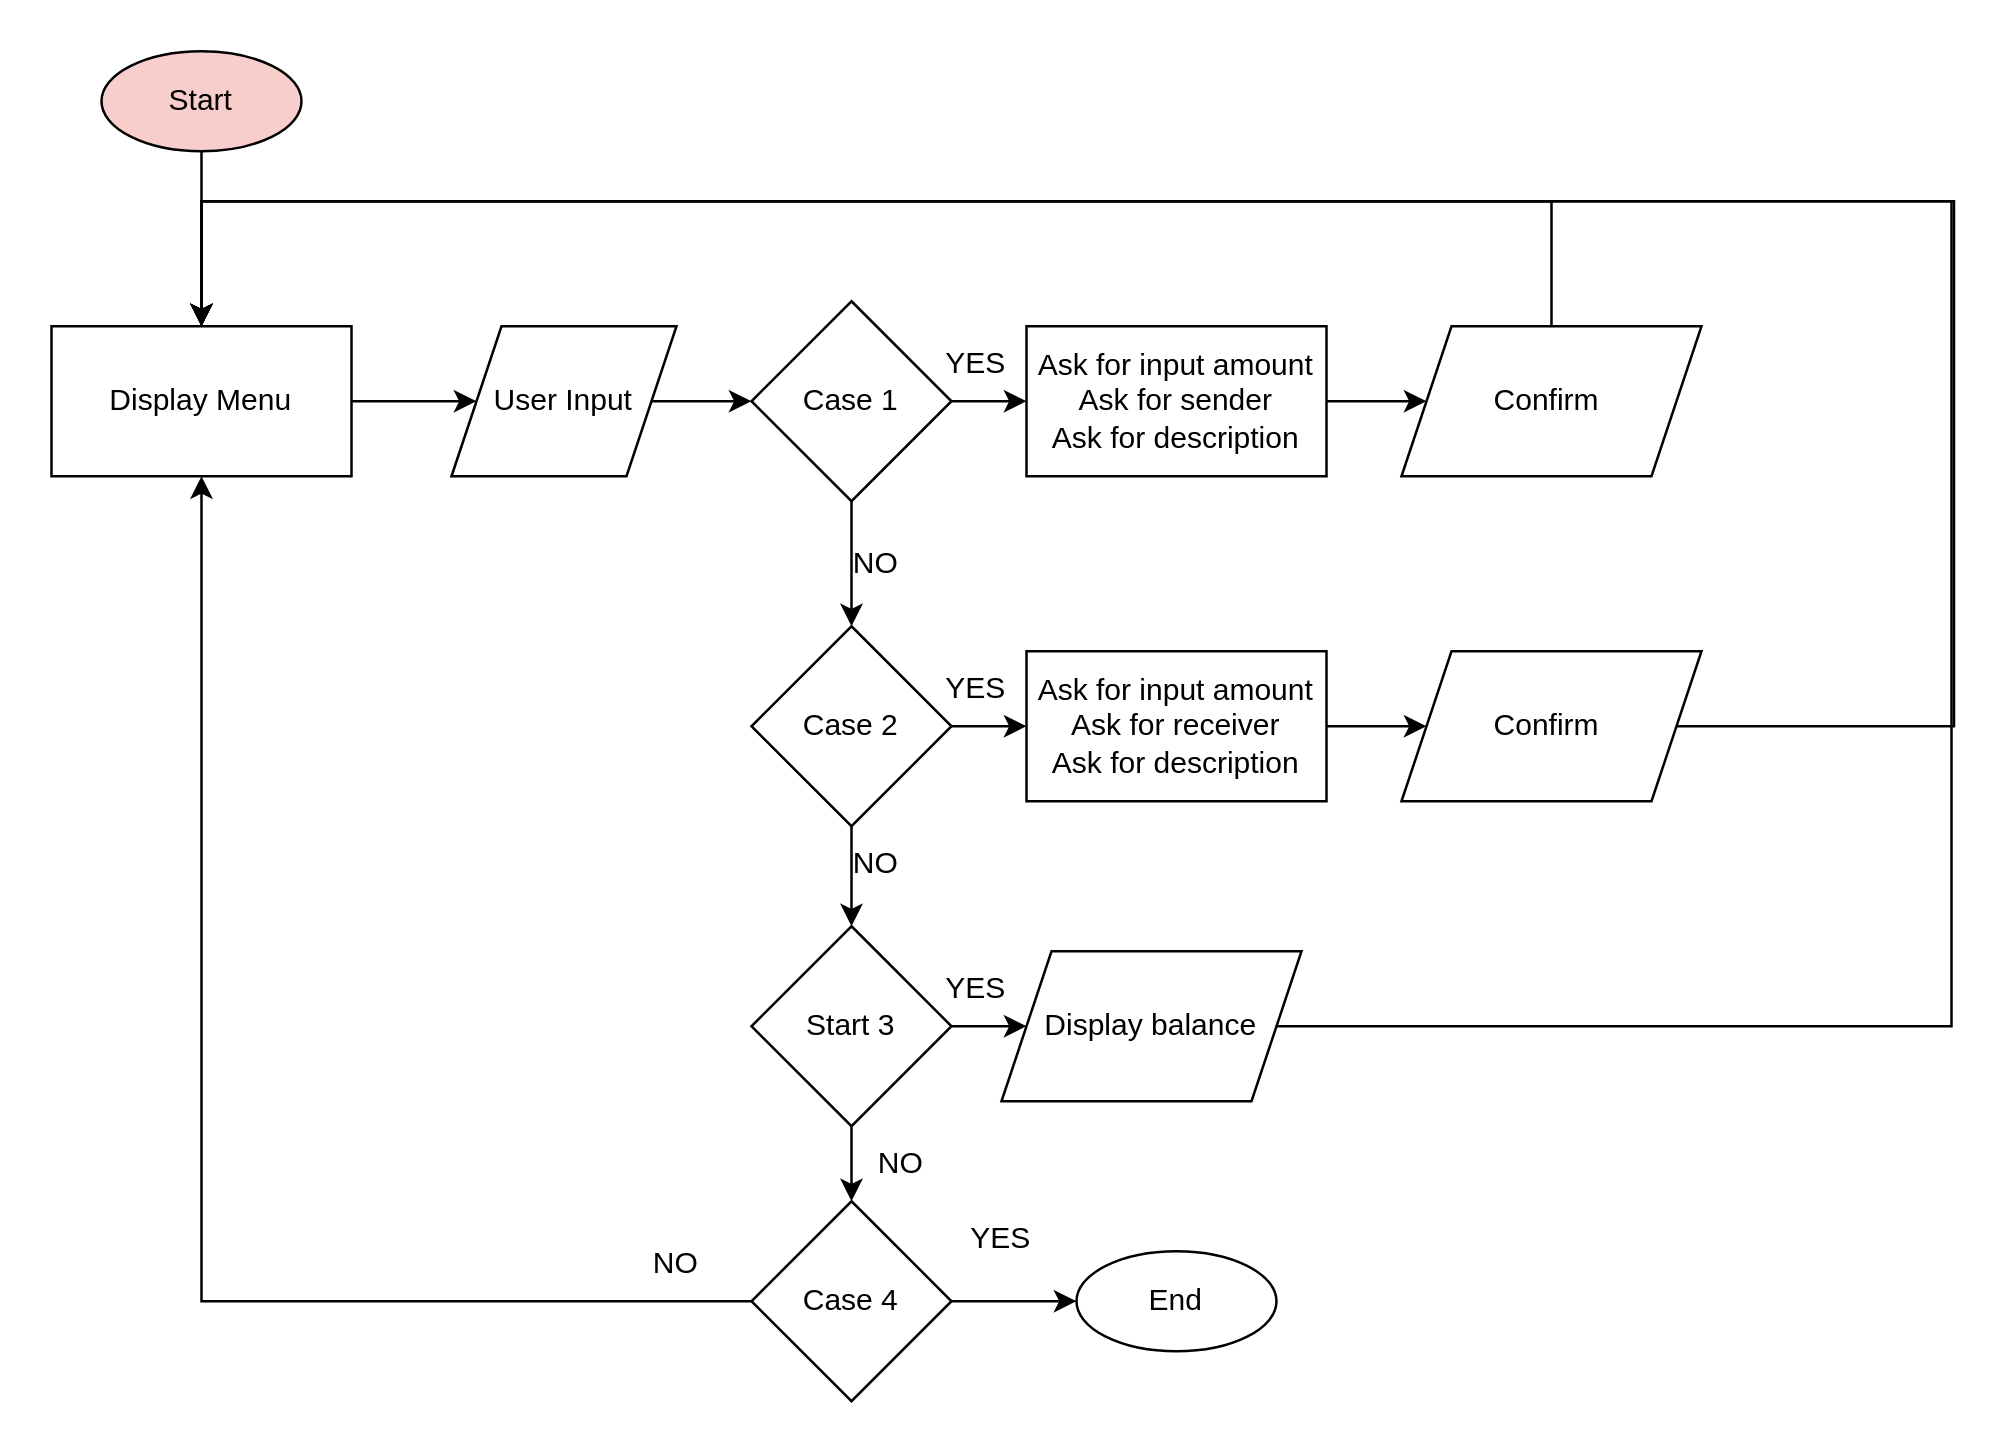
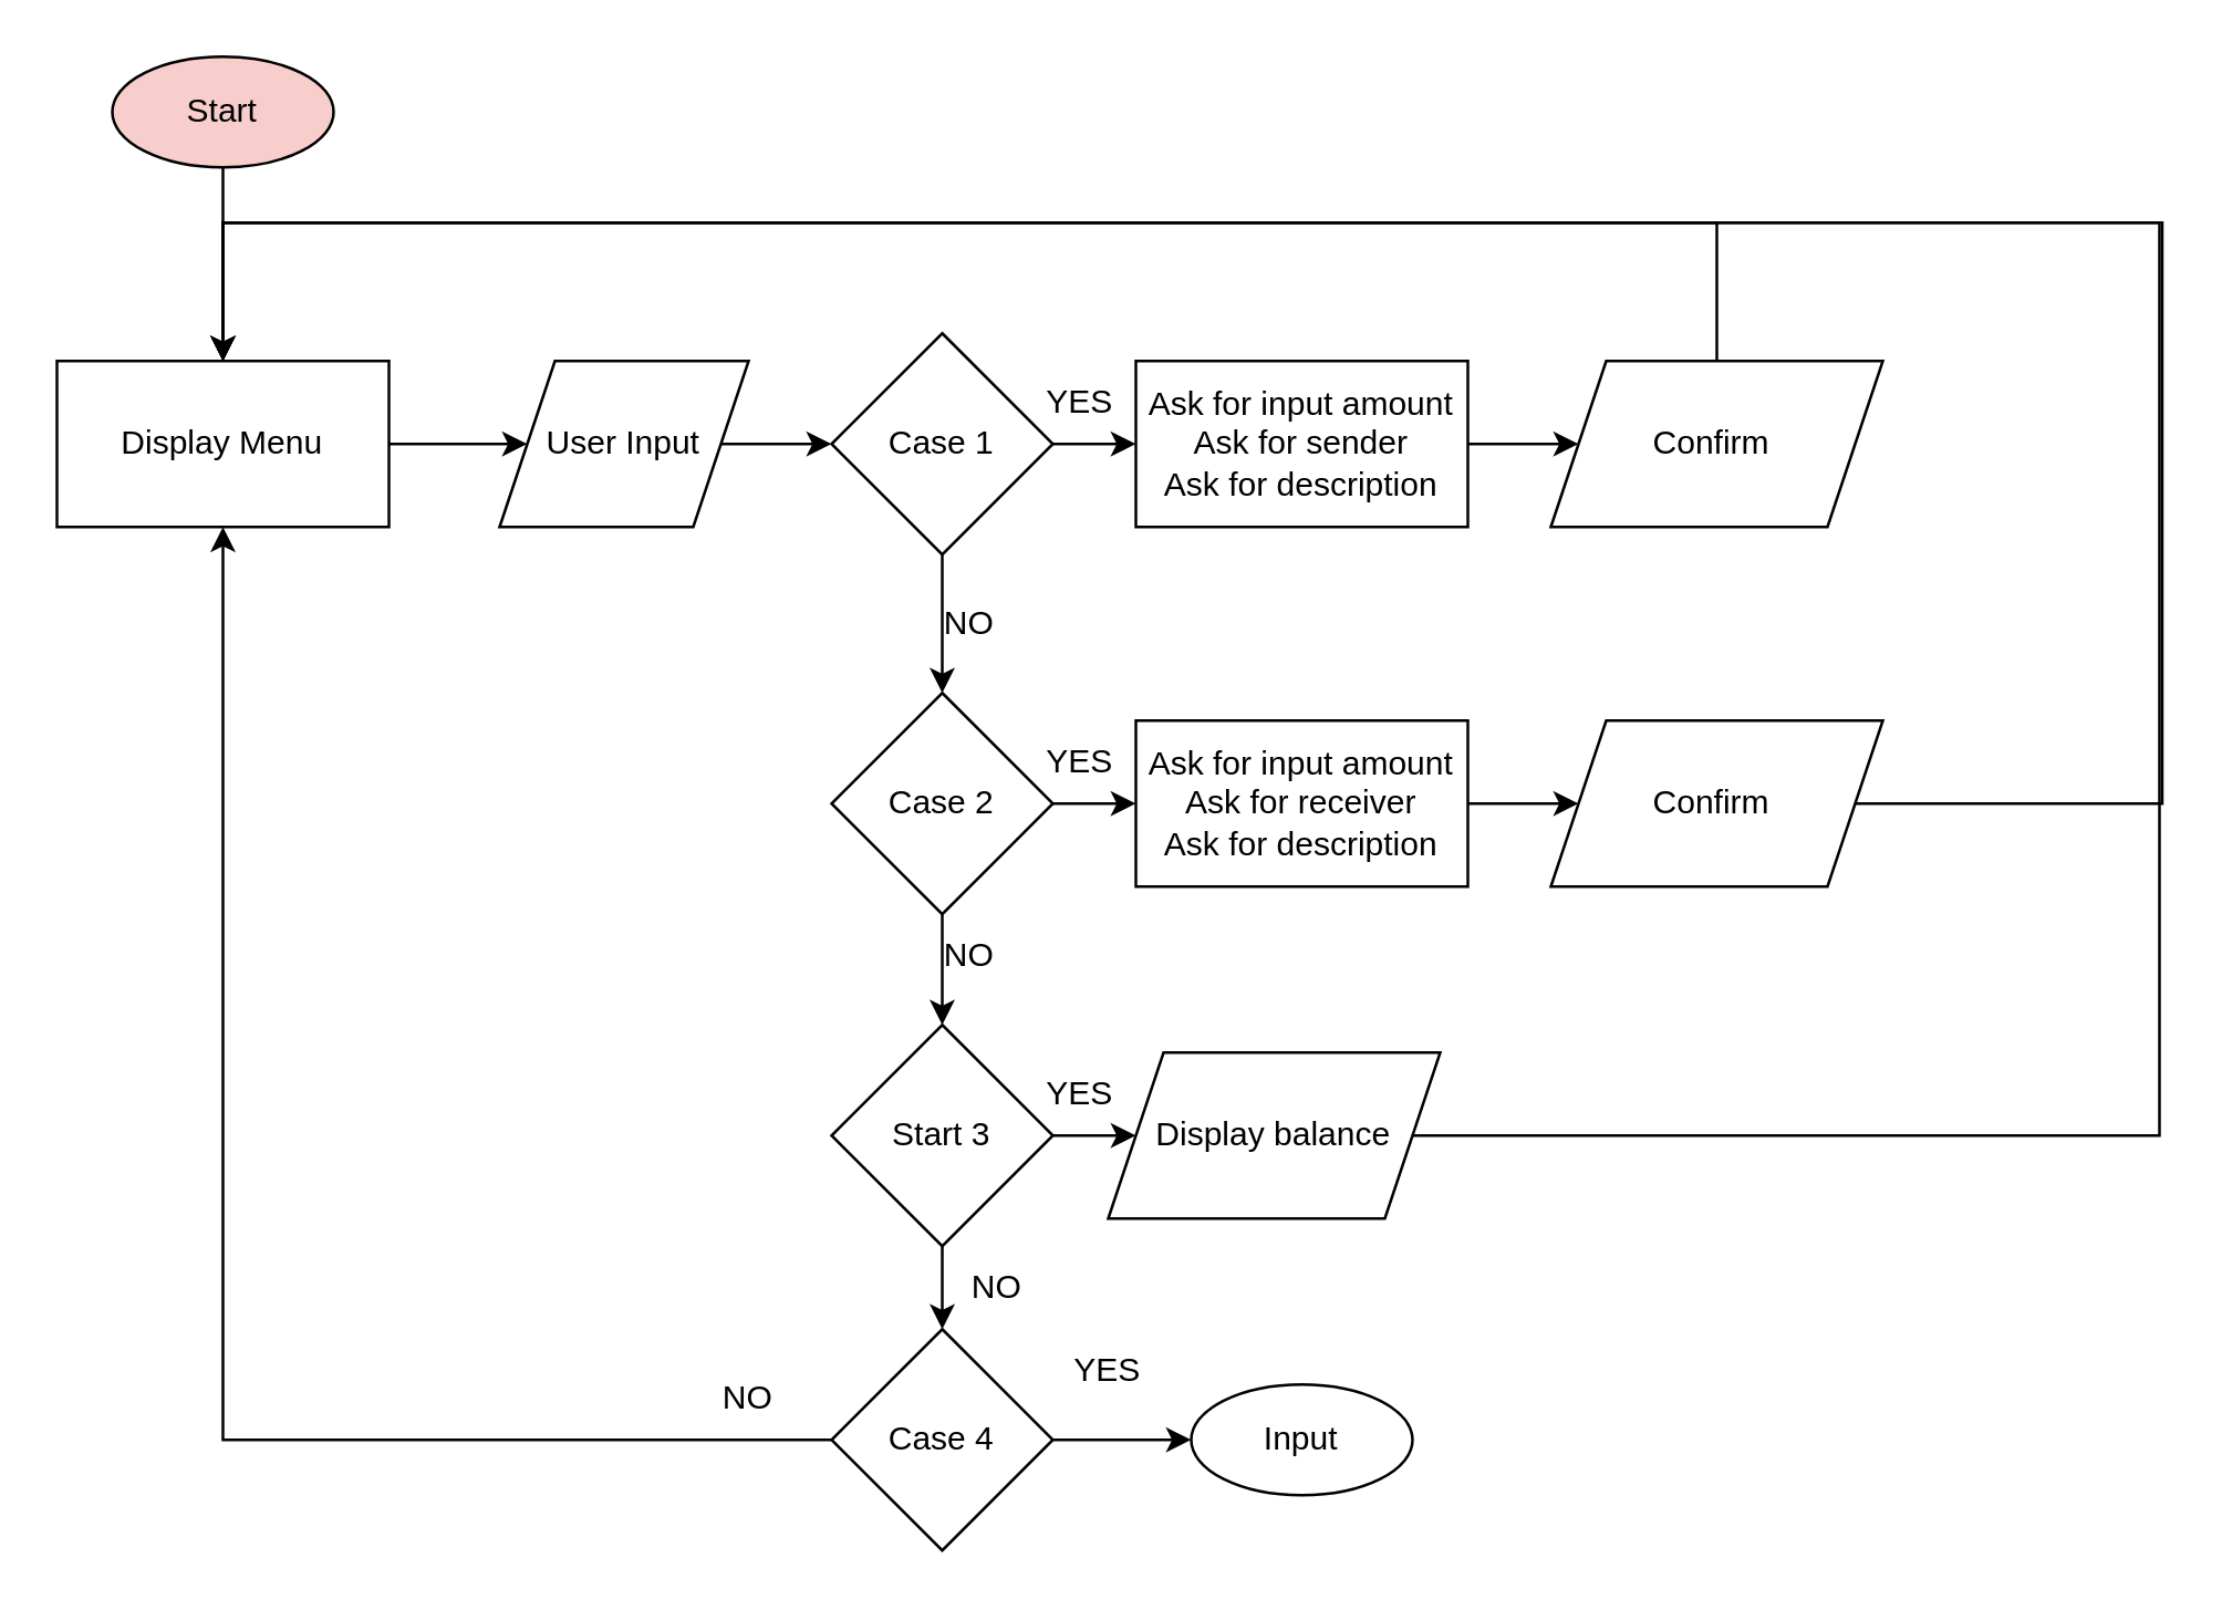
  <mxCell id="0" />
  <mxCell id="1" parent="0" />
  <mxCell id="2" value="" style="edgeStyle=orthogonalEdgeStyle;rounded=0;orthogonalLoop=1;jettySize=auto;html=1;" edge="1" parent="1" source="3" target="5"><mxGeometry relative="1" as="geometry" /></mxCell>
  <mxCell id="3" value="Start" style="ellipse;whiteSpace=wrap;html=1;fillColor=#f8cecc;" vertex="1" parent="1"><mxGeometry x="40" y="20" width="80" height="40" as="geometry" /></mxCell>
  <mxCell id="4" value="" style="edgeStyle=orthogonalEdgeStyle;rounded=0;orthogonalLoop=1;jettySize=auto;html=1;" edge="1" parent="1" source="5" target="12"><mxGeometry relative="1" as="geometry" /></mxCell>
  <mxCell id="5" value="Display Menu" style="rounded=0;whiteSpace=wrap;html=1;" vertex="1" parent="1"><mxGeometry x="20" y="130" width="120" height="60" as="geometry" /></mxCell>
  <mxCell id="6" value="" style="edgeStyle=orthogonalEdgeStyle;rounded=0;orthogonalLoop=1;jettySize=auto;html=1;" edge="1" parent="1" source="7" target="9"><mxGeometry relative="1" as="geometry" /></mxCell>
  <mxCell id="7" value="Case 1" style="rhombus;whiteSpace=wrap;html=1;" vertex="1" parent="1"><mxGeometry x="300" y="120" width="80" height="80" as="geometry" /></mxCell>
  <mxCell id="8" value="" style="edgeStyle=orthogonalEdgeStyle;rounded=0;orthogonalLoop=1;jettySize=auto;html=1;" edge="1" parent="1" source="9" target="10"><mxGeometry relative="1" as="geometry" /></mxCell>
  <mxCell id="9" value="Ask for input amount&lt;div&gt;Ask for sender&lt;/div&gt;&lt;div&gt;Ask for description&lt;/div&gt;" style="rounded=0;whiteSpace=wrap;html=1;" vertex="1" parent="1"><mxGeometry x="410" y="130" width="120" height="60" as="geometry" /></mxCell>
  <mxCell id="10" value="Confirm&amp;nbsp;" style="shape=parallelogram;perimeter=parallelogramPerimeter;whiteSpace=wrap;html=1;fixedSize=1;" vertex="1" parent="1"><mxGeometry x="560" y="130" width="120" height="60" as="geometry" /></mxCell>
  <mxCell id="11" value="" style="edgeStyle=orthogonalEdgeStyle;rounded=0;orthogonalLoop=1;jettySize=auto;html=1;" edge="1" parent="1" source="12" target="7"><mxGeometry relative="1" as="geometry" /></mxCell>
  <mxCell id="12" value="User Input" style="shape=parallelogram;perimeter=parallelogramPerimeter;whiteSpace=wrap;html=1;fixedSize=1;" vertex="1" parent="1"><mxGeometry x="180" y="130" width="90" height="60" as="geometry" /></mxCell>
  <mxCell id="13" value="YES" style="text;html=1;align=center;verticalAlign=middle;whiteSpace=wrap;rounded=0;" vertex="1" parent="1"><mxGeometry x="360" y="130" width="60" height="30" as="geometry" /></mxCell>
  <mxCell id="14" value="" style="edgeStyle=orthogonalEdgeStyle;rounded=0;orthogonalLoop=1;jettySize=auto;html=1;" edge="1" parent="1" source="15" target="17"><mxGeometry relative="1" as="geometry" /></mxCell>
  <mxCell id="15" value="Case 2" style="rhombus;whiteSpace=wrap;html=1;" vertex="1" parent="1"><mxGeometry x="300" y="250" width="80" height="80" as="geometry" /></mxCell>
  <mxCell id="16" value="" style="edgeStyle=orthogonalEdgeStyle;rounded=0;orthogonalLoop=1;jettySize=auto;html=1;" edge="1" parent="1" source="17" target="19"><mxGeometry relative="1" as="geometry" /></mxCell>
  <mxCell id="17" value="Ask for input amount&lt;div&gt;Ask for receiver&lt;/div&gt;&lt;div&gt;Ask for description&lt;/div&gt;" style="rounded=0;whiteSpace=wrap;html=1;" vertex="1" parent="1"><mxGeometry x="410" y="260" width="120" height="60" as="geometry" /></mxCell>
  <mxCell id="18" style="edgeStyle=orthogonalEdgeStyle;rounded=0;orthogonalLoop=1;jettySize=auto;html=1;exitX=1;exitY=0.5;exitDx=0;exitDy=0;" edge="1" parent="1" source="19" target="5"><mxGeometry relative="1" as="geometry"><mxPoint x="130" y="130" as="targetPoint" /><mxPoint x="690" y="290" as="sourcePoint" /><Array as="points"><mxPoint x="781" y="290" /><mxPoint x="781" y="80" /><mxPoint x="80" y="80" /></Array></mxGeometry></mxCell>
  <mxCell id="19" value="Confirm&amp;nbsp;" style="shape=parallelogram;perimeter=parallelogramPerimeter;whiteSpace=wrap;html=1;fixedSize=1;" vertex="1" parent="1"><mxGeometry x="560" y="260" width="120" height="60" as="geometry" /></mxCell>
  <mxCell id="20" value="YES" style="text;html=1;align=center;verticalAlign=middle;whiteSpace=wrap;rounded=0;" vertex="1" parent="1"><mxGeometry x="360" y="260" width="60" height="30" as="geometry" /></mxCell>
  <mxCell id="21" value="" style="endArrow=classic;html=1;rounded=0;exitX=0.5;exitY=1;exitDx=0;exitDy=0;entryX=0.5;entryY=0;entryDx=0;entryDy=0;" edge="1" parent="1" source="7" target="15"><mxGeometry width="50" height="50" relative="1" as="geometry"><mxPoint x="310" y="390" as="sourcePoint" /><mxPoint x="360" y="340" as="targetPoint" /></mxGeometry></mxCell>
  <mxCell id="22" value="NO" style="text;html=1;align=center;verticalAlign=middle;whiteSpace=wrap;rounded=0;" vertex="1" parent="1"><mxGeometry x="320" y="210" width="60" height="30" as="geometry" /></mxCell>
  <mxCell id="23" value="" style="endArrow=classic;html=1;rounded=0;entryX=0.5;entryY=0;entryDx=0;entryDy=0;" edge="1" parent="1"><mxGeometry width="50" height="50" relative="1" as="geometry"><mxPoint x="620" y="130" as="sourcePoint" /><mxPoint x="80" y="130" as="targetPoint" /><Array as="points"><mxPoint x="620" y="80" /><mxPoint x="430" y="80" /><mxPoint x="80" y="80" /></Array></mxGeometry></mxCell>
  <mxCell id="24" value="" style="edgeStyle=orthogonalEdgeStyle;rounded=0;orthogonalLoop=1;jettySize=auto;html=1;" edge="1" parent="1" source="26"><mxGeometry relative="1" as="geometry"><mxPoint x="410" y="410" as="targetPoint" /></mxGeometry></mxCell>
  <mxCell id="25" value="" style="edgeStyle=orthogonalEdgeStyle;rounded=0;orthogonalLoop=1;jettySize=auto;html=1;" edge="1" parent="1" source="26" target="34"><mxGeometry relative="1" as="geometry" /></mxCell>
  <mxCell id="26" value="Start 3" style="rhombus;whiteSpace=wrap;html=1;" vertex="1" parent="1"><mxGeometry x="300" y="370" width="80" height="80" as="geometry" /></mxCell>
  <mxCell id="27" style="edgeStyle=orthogonalEdgeStyle;rounded=0;orthogonalLoop=1;jettySize=auto;html=1;exitX=1;exitY=0.5;exitDx=0;exitDy=0;entryX=0.5;entryY=0;entryDx=0;entryDy=0;" edge="1" parent="1" source="28" target="5"><mxGeometry relative="1" as="geometry"><mxPoint x="780" y="80" as="targetPoint" /><Array as="points"><mxPoint x="780" y="410" /><mxPoint x="780" y="80" /><mxPoint x="80" y="80" /></Array></mxGeometry></mxCell>
  <mxCell id="28" value="Display balance" style="shape=parallelogram;perimeter=parallelogramPerimeter;whiteSpace=wrap;html=1;fixedSize=1;" vertex="1" parent="1"><mxGeometry x="400" y="380" width="120" height="60" as="geometry" /></mxCell>
  <mxCell id="29" value="YES" style="text;html=1;align=center;verticalAlign=middle;whiteSpace=wrap;rounded=0;" vertex="1" parent="1"><mxGeometry x="360" y="380" width="60" height="30" as="geometry" /></mxCell>
  <mxCell id="30" value="" style="endArrow=classic;html=1;rounded=0;exitX=0.5;exitY=1;exitDx=0;exitDy=0;" edge="1" parent="1" source="15" target="26"><mxGeometry width="50" height="50" relative="1" as="geometry"><mxPoint x="220" y="490" as="sourcePoint" /><mxPoint x="270" y="440" as="targetPoint" /></mxGeometry></mxCell>
  <mxCell id="31" value="NO" style="text;html=1;align=center;verticalAlign=middle;whiteSpace=wrap;rounded=0;" vertex="1" parent="1"><mxGeometry x="320" y="330" width="60" height="30" as="geometry" /></mxCell>
  <mxCell id="32" value="" style="edgeStyle=orthogonalEdgeStyle;rounded=0;orthogonalLoop=1;jettySize=auto;html=1;" edge="1" parent="1" source="34" target="36"><mxGeometry relative="1" as="geometry" /></mxCell>
  <mxCell id="33" style="edgeStyle=orthogonalEdgeStyle;rounded=0;orthogonalLoop=1;jettySize=auto;html=1;exitX=0;exitY=0.5;exitDx=0;exitDy=0;entryX=0.5;entryY=1;entryDx=0;entryDy=0;" edge="1" parent="1" source="34" target="5"><mxGeometry relative="1" as="geometry" /></mxCell>
  <mxCell id="34" value="Case 4" style="rhombus;whiteSpace=wrap;html=1;" vertex="1" parent="1"><mxGeometry x="300" y="480" width="80" height="80" as="geometry" /></mxCell>
  <mxCell id="35" value="NO" style="text;html=1;align=center;verticalAlign=middle;whiteSpace=wrap;rounded=0;" vertex="1" parent="1"><mxGeometry x="330" y="450" width="60" height="30" as="geometry" /></mxCell>
- <mxCell id="36" value="End" style="ellipse;whiteSpace=wrap;html=1;" vertex="1" parent="1"><mxGeometry x="430" y="500" width="80" height="40" as="geometry" /></mxCell>
+ <mxCell id="36" value="Input" style="ellipse;whiteSpace=wrap;html=1;" vertex="1" parent="1"><mxGeometry x="430" y="500" width="80" height="40" as="geometry" /></mxCell>
  <mxCell id="37" value="YES" style="text;html=1;align=center;verticalAlign=middle;whiteSpace=wrap;rounded=0;" vertex="1" parent="1"><mxGeometry x="370" y="480" width="60" height="30" as="geometry" /></mxCell>
  <mxCell id="38" value="NO" style="text;html=1;align=center;verticalAlign=middle;whiteSpace=wrap;rounded=0;" vertex="1" parent="1"><mxGeometry x="240" y="490" width="60" height="30" as="geometry" /></mxCell>
